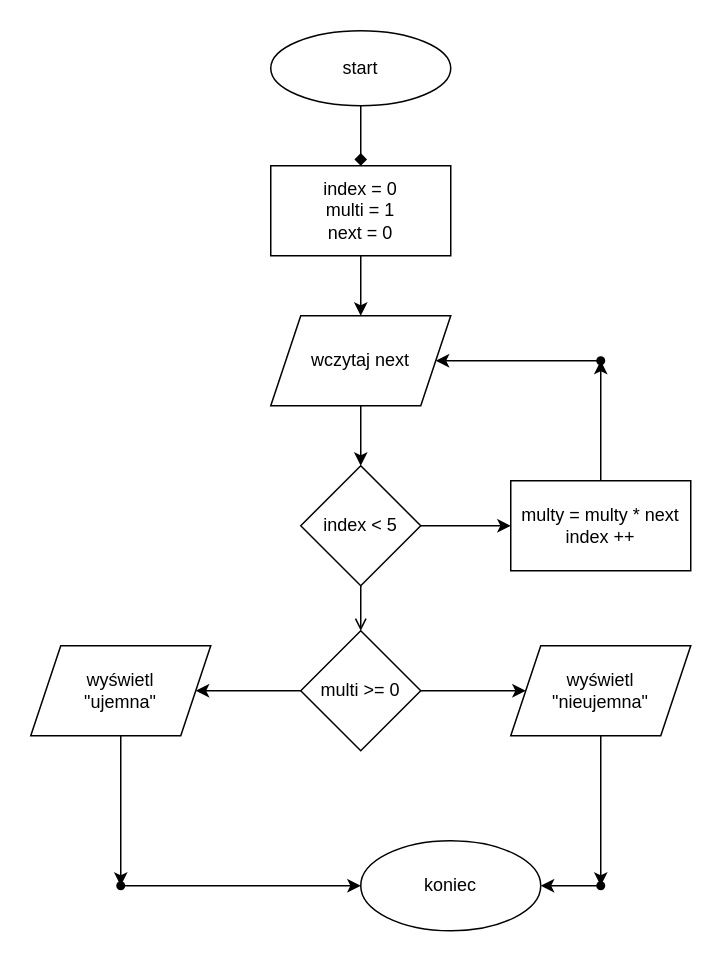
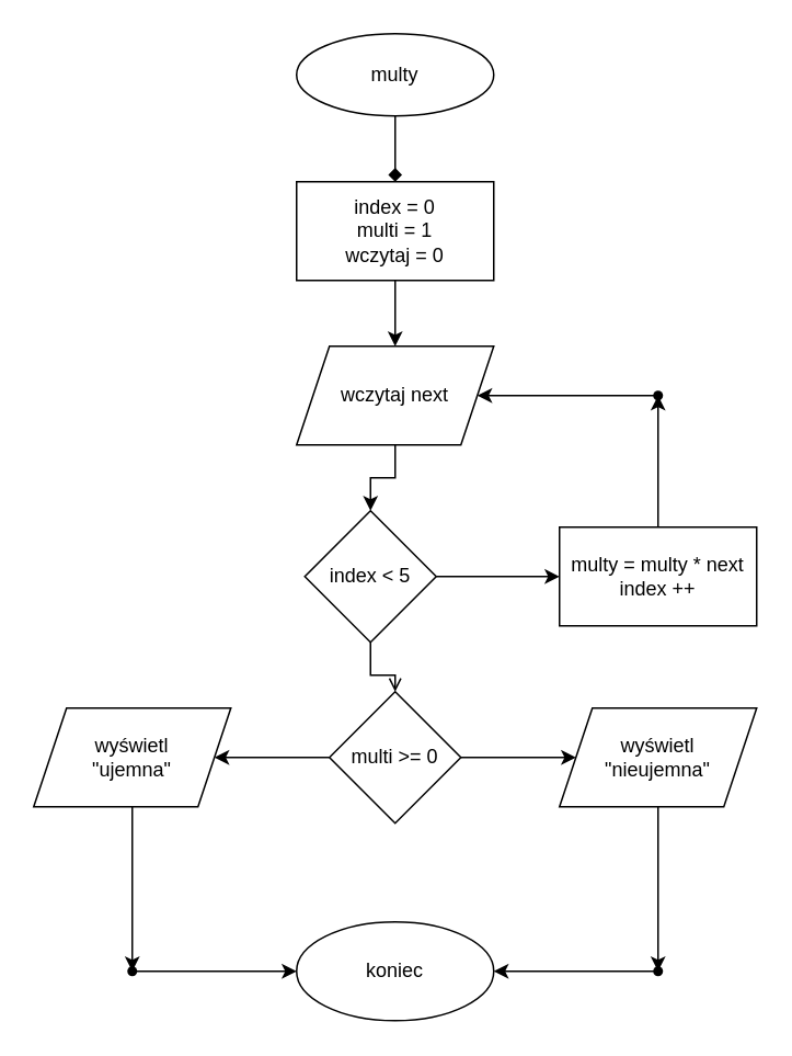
  <mxCell id="0" />
  <mxCell id="1" parent="0" />
  <mxCell id="2" value="" style="edgeStyle=orthogonalEdgeStyle;rounded=0;orthogonalLoop=1;jettySize=auto;html=1;endArrow=diamond;" edge="1" parent="1" source="3" target="5"><mxGeometry relative="1" as="geometry" /></mxCell>
- <mxCell id="3" value="start" style="ellipse;whiteSpace=wrap;html=1;" vertex="1" parent="1"><mxGeometry x="180" width="120" height="50" as="geometry" y="20" /></mxCell>
+ <mxCell id="3" value="multy" style="ellipse;whiteSpace=wrap;html=1;" vertex="1" parent="1"><mxGeometry x="180" width="120" height="50" as="geometry" y="20" /></mxCell>
  <mxCell id="4" value="" style="edgeStyle=orthogonalEdgeStyle;rounded=0;orthogonalLoop=1;jettySize=auto;html=1;" edge="1" parent="1" source="5" target="7"><mxGeometry relative="1" as="geometry" /></mxCell>
- <mxCell id="5" value="index = 0&lt;br&gt;multi = 1&lt;br&gt;next = 0" style="whiteSpace=wrap;html=1;" vertex="1" parent="1"><mxGeometry x="180" y="110" width="120" height="60" as="geometry" /></mxCell>
+ <mxCell id="5" value="index = 0&lt;br&gt;multi = 1&lt;br&gt;wczytaj = 0" style="whiteSpace=wrap;html=1;" vertex="1" parent="1"><mxGeometry x="180" y="110" width="120" height="60" as="geometry" /></mxCell>
  <mxCell id="6" value="" style="edgeStyle=orthogonalEdgeStyle;rounded=0;orthogonalLoop=1;jettySize=auto;html=1;" edge="1" parent="1" source="7" target="10"><mxGeometry relative="1" as="geometry" /></mxCell>
  <mxCell id="7" value="wczytaj next" style="shape=parallelogram;perimeter=parallelogramPerimeter;whiteSpace=wrap;html=1;fixedSize=1;" vertex="1" parent="1"><mxGeometry x="180" y="210" width="120" height="60" as="geometry" /></mxCell>
  <mxCell id="8" value="" style="edgeStyle=orthogonalEdgeStyle;rounded=0;orthogonalLoop=1;jettySize=auto;html=1;" edge="1" parent="1" source="10" target="12"><mxGeometry relative="1" as="geometry" /></mxCell>
  <mxCell id="9" value="" style="edgeStyle=orthogonalEdgeStyle;rounded=0;orthogonalLoop=1;jettySize=auto;html=1;endArrow=open;" edge="1" parent="1" source="10" target="17"><mxGeometry relative="1" as="geometry" /></mxCell>
- <mxCell id="10" value="index &amp;lt; 5" style="rhombus;whiteSpace=wrap;html=1;" vertex="1" parent="1"><mxGeometry x="200" y="310" width="80" height="80" as="geometry" /></mxCell>
+ <mxCell id="10" value="index &amp;lt; 5" style="rhombus;whiteSpace=wrap;html=1;" vertex="1" parent="1"><mxGeometry x="185" y="310" width="80" height="80" as="geometry" /></mxCell>
  <mxCell id="11" value="" style="edgeStyle=orthogonalEdgeStyle;rounded=0;orthogonalLoop=1;jettySize=auto;html=1;" edge="1" parent="1" source="12" target="14"><mxGeometry relative="1" as="geometry" /></mxCell>
  <mxCell id="12" value="multy = multy * next&lt;br&gt;index ++" style="whiteSpace=wrap;html=1;" vertex="1" parent="1"><mxGeometry x="340" y="320" width="120" height="60" as="geometry" /></mxCell>
  <mxCell id="13" value="" style="edgeStyle=orthogonalEdgeStyle;rounded=0;orthogonalLoop=1;jettySize=auto;html=1;" edge="1" parent="1" source="14" target="7"><mxGeometry relative="1" as="geometry" /></mxCell>
  <mxCell id="14" value="" style="shape=waypoint;sketch=0;size=6;pointerEvents=1;points=[];fillColor=default;resizable=0;rotatable=0;perimeter=centerPerimeter;snapToPoint=1;" vertex="1" parent="1"><mxGeometry x="390" y="230" width="20" height="20" as="geometry" /></mxCell>
  <mxCell id="15" value="" style="edgeStyle=orthogonalEdgeStyle;rounded=0;orthogonalLoop=1;jettySize=auto;html=1;" edge="1" parent="1" source="17" target="19"><mxGeometry relative="1" as="geometry" /></mxCell>
  <mxCell id="16" value="" style="edgeStyle=orthogonalEdgeStyle;rounded=0;orthogonalLoop=1;jettySize=auto;html=1;" edge="1" parent="1" source="17" target="21"><mxGeometry relative="1" as="geometry" /></mxCell>
  <mxCell id="17" value="multi &amp;gt;= 0" style="rhombus;whiteSpace=wrap;html=1;" vertex="1" parent="1"><mxGeometry x="200" y="420" width="80" height="80" as="geometry" /></mxCell>
  <mxCell id="18" value="" style="edgeStyle=orthogonalEdgeStyle;rounded=0;orthogonalLoop=1;jettySize=auto;html=1;" edge="1" parent="1" source="19" target="26"><mxGeometry relative="1" as="geometry" /></mxCell>
  <mxCell id="19" value="wyświetl &lt;br&gt;&quot;nieujemna&quot;" style="shape=parallelogram;perimeter=parallelogramPerimeter;whiteSpace=wrap;html=1;fixedSize=1;" vertex="1" parent="1"><mxGeometry x="340" y="430" width="120" height="60" as="geometry" /></mxCell>
  <mxCell id="20" value="" style="edgeStyle=orthogonalEdgeStyle;rounded=0;orthogonalLoop=1;jettySize=auto;html=1;" edge="1" parent="1" source="21" target="24"><mxGeometry relative="1" as="geometry" /></mxCell>
  <mxCell id="21" value="wyświetl&lt;br&gt;&quot;ujemna&quot;" style="shape=parallelogram;perimeter=parallelogramPerimeter;whiteSpace=wrap;html=1;fixedSize=1;" vertex="1" parent="1"><mxGeometry x="20" y="430" width="120" height="60" as="geometry" /></mxCell>
- <mxCell id="22" value="koniec" style="ellipse;whiteSpace=wrap;html=1;" vertex="1" parent="1"><mxGeometry x="240" y="560" width="120" height="60" as="geometry" /></mxCell>
+ <mxCell id="22" value="koniec" style="ellipse;whiteSpace=wrap;html=1;" vertex="1" parent="1"><mxGeometry x="180" y="560" width="120" height="60" as="geometry" /></mxCell>
  <mxCell id="23" value="" style="edgeStyle=orthogonalEdgeStyle;rounded=0;orthogonalLoop=1;jettySize=auto;html=1;" edge="1" parent="1" source="24" target="22"><mxGeometry relative="1" as="geometry" /></mxCell>
  <mxCell id="24" value="" style="shape=waypoint;sketch=0;size=6;pointerEvents=1;points=[];fillColor=default;resizable=0;rotatable=0;perimeter=centerPerimeter;snapToPoint=1;" vertex="1" parent="1"><mxGeometry x="70" y="580" width="20" height="20" as="geometry" /></mxCell>
  <mxCell id="25" value="" style="edgeStyle=orthogonalEdgeStyle;rounded=0;orthogonalLoop=1;jettySize=auto;html=1;" edge="1" parent="1" source="26" target="22"><mxGeometry relative="1" as="geometry" /></mxCell>
  <mxCell id="26" value="" style="shape=waypoint;sketch=0;size=6;pointerEvents=1;points=[];fillColor=default;resizable=0;rotatable=0;perimeter=centerPerimeter;snapToPoint=1;" vertex="1" parent="1"><mxGeometry x="390" y="580" width="20" height="20" as="geometry" /></mxCell>
